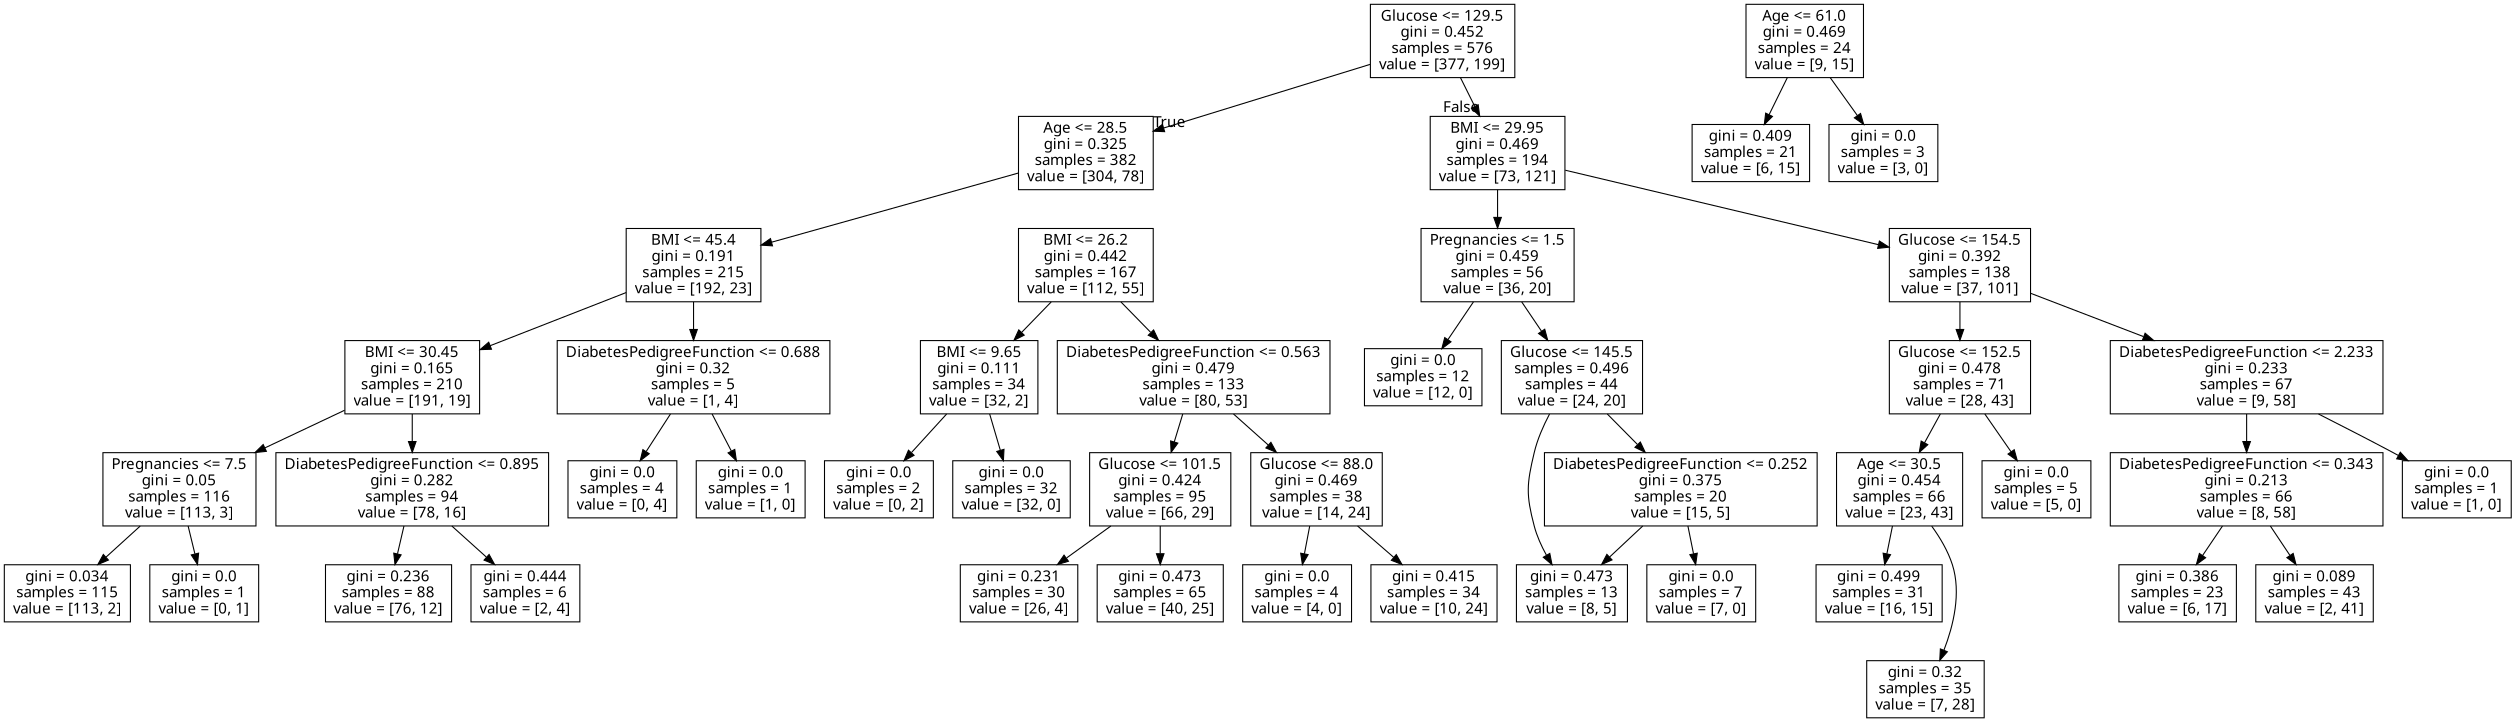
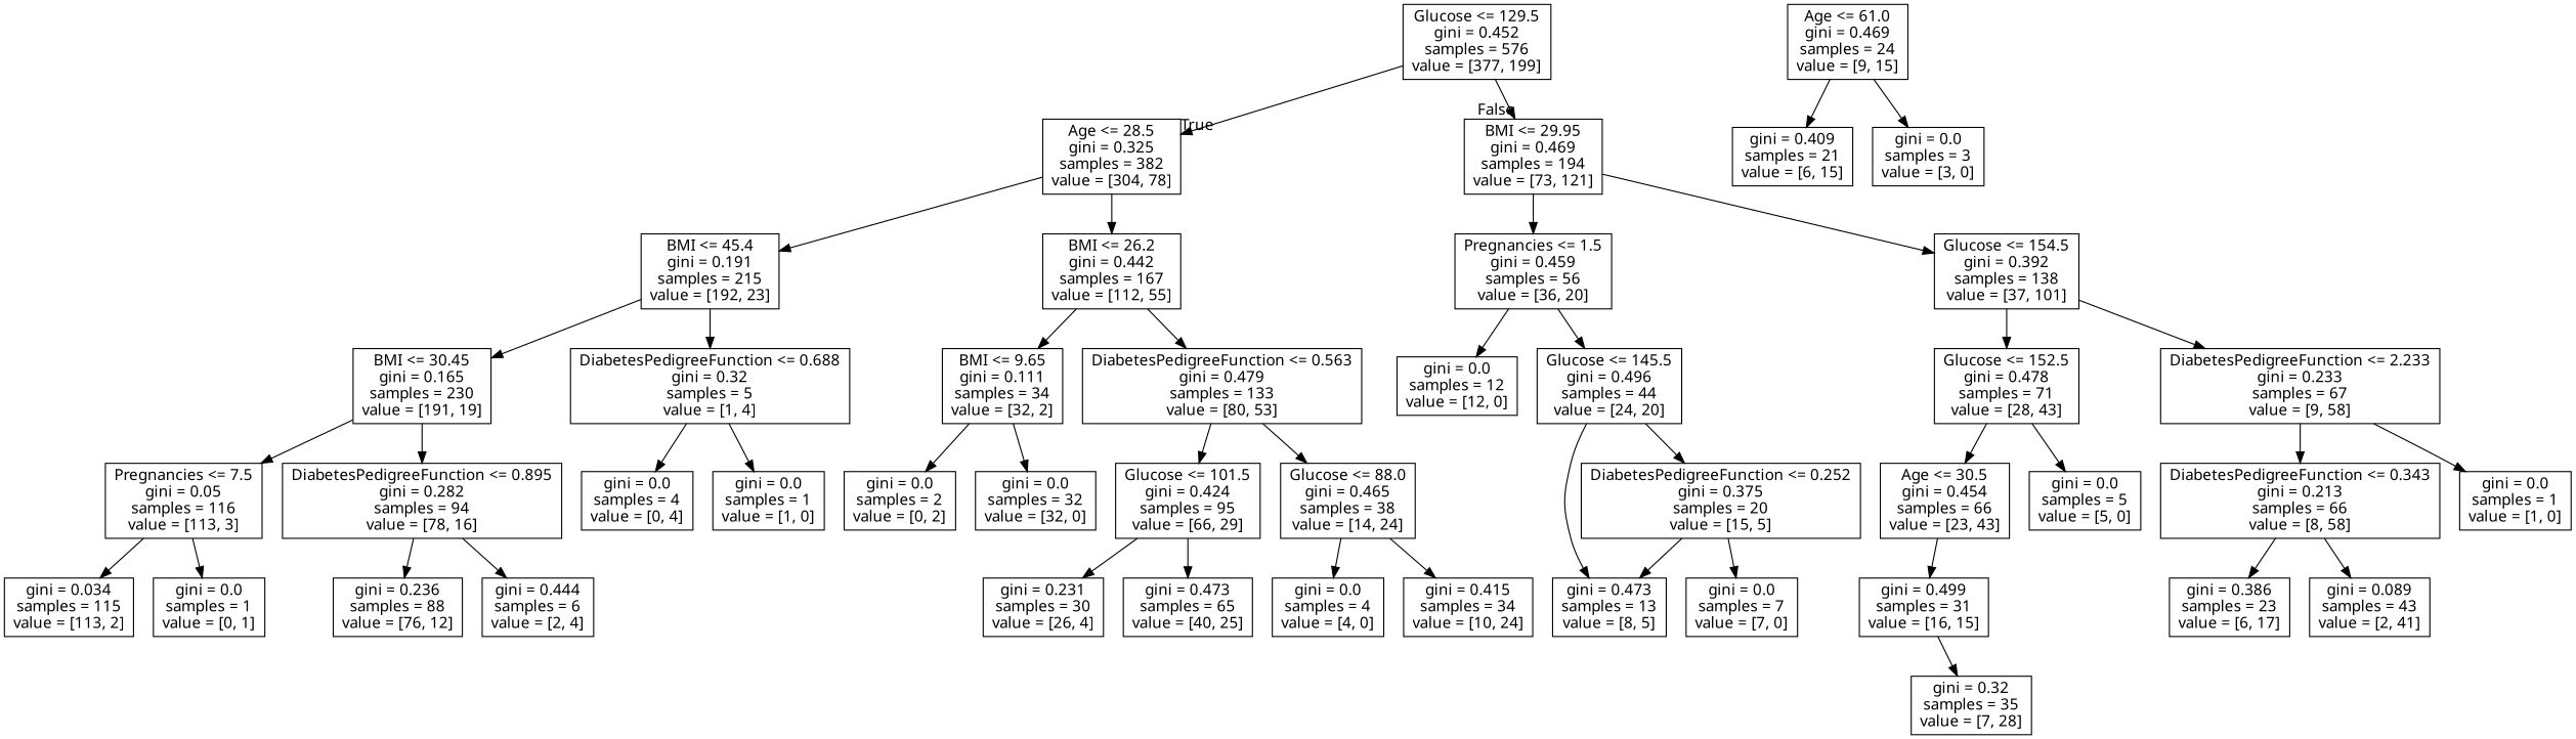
  digraph {
    fontname="Noto Sans"
    node [fontname="Noto Sans" shape=box]
    edge [fontname="Noto Sans"]
    n1 [label="Glucose <= 129.5\ngini = 0.452\nsamples = 576\nvalue = [377, 199]"]
    n2 [label="Age <= 28.5\ngini = 0.325\nsamples = 382\nvalue = [304, 78]"]
    n3 [label="BMI <= 29.95\ngini = 0.469\nsamples = 194\nvalue = [73, 121]"]
    n4 [label="BMI <= 45.4\ngini = 0.191\nsamples = 215\nvalue = [192, 23]"]
    n5 [label="BMI <= 26.2\ngini = 0.442\nsamples = 167\nvalue = [112, 55]"]
    n6 [label="Pregnancies <= 1.5\ngini = 0.459\nsamples = 56\nvalue = [36, 20]"]
    n7 [label="Glucose <= 154.5\ngini = 0.392\nsamples = 138\nvalue = [37, 101]"]
-   n8 [label="BMI <= 30.45\ngini = 0.165\nsamples = 210\nvalue = [191, 19]"]
+   n8 [label="BMI <= 30.45\ngini = 0.165\nsamples = 230\nvalue = [191, 19]"]
    n9 [label="DiabetesPedigreeFunction <= 0.688\ngini = 0.32\nsamples = 5\nvalue = [1, 4]"]
    n10 [label="BMI <= 9.65\ngini = 0.111\nsamples = 34\nvalue = [32, 2]"]
    n11 [label="DiabetesPedigreeFunction <= 0.563\ngini = 0.479\nsamples = 133\nvalue = [80, 53]"]
    n12 [label="Pregnancies <= 7.5\ngini = 0.05\nsamples = 116\nvalue = [113, 3]"]
    n13 [label="DiabetesPedigreeFunction <= 0.895\ngini = 0.282\nsamples = 94\nvalue = [78, 16]"]
    n14 [label="gini = 0.0\nsamples = 4\nvalue = [0, 4]"]
    n15 [label="gini = 0.0\nsamples = 1\nvalue = [1, 0]"]
    n16 [label="gini = 0.034\nsamples = 115\nvalue = [113, 2]"]
    n17 [label="gini = 0.0\nsamples = 1\nvalue = [0, 1]"]
    n18 [label="gini = 0.236\nsamples = 88\nvalue = [76, 12]"]
    n19 [label="gini = 0.444\nsamples = 6\nvalue = [2, 4]"]
    n20 [label="gini = 0.0\nsamples = 2\nvalue = [0, 2]"]
    n21 [label="gini = 0.0\nsamples = 32\nvalue = [32, 0]"]
    n22 [label="Glucose <= 101.5\ngini = 0.424\nsamples = 95\nvalue = [66, 29]"]
-   n23 [label="Glucose <= 88.0\ngini = 0.469\nsamples = 38\nvalue = [14, 24]"]
+   n23 [label="Glucose <= 88.0\ngini = 0.465\nsamples = 38\nvalue = [14, 24]"]
    n24 [label="gini = 0.231\nsamples = 30\nvalue = [26, 4]"]
    n25 [label="gini = 0.473\nsamples = 65\nvalue = [40, 25]"]
    n26 [label="gini = 0.0\nsamples = 4\nvalue = [4, 0]"]
    n27 [label="gini = 0.415\nsamples = 34\nvalue = [10, 24]"]
    n28 [label="gini = 0.0\nsamples = 12\nvalue = [12, 0]"]
-   n29 [label="Glucose <= 145.5\nsamples = 0.496\nsamples = 44\nvalue = [24, 20]"]
+   n29 [label="Glucose <= 145.5\ngini = 0.496\nsamples = 44\nvalue = [24, 20]"]
    n30 [label="Glucose <= 152.5\ngini = 0.478\nsamples = 71\nvalue = [28, 43]"]
    n31 [label="DiabetesPedigreeFunction <= 2.233\ngini = 0.233\nsamples = 67\nvalue = [9, 58]"]
    n32 [label="DiabetesPedigreeFunction <= 0.252\ngini = 0.375\nsamples = 20\nvalue = [15, 5]"]
    n33 [label="gini = 0.473\nsamples = 13\nvalue = [8, 5]"]
    n34 [label="gini = 0.0\nsamples = 7\nvalue = [7, 0]"]
    n35 [label="Age <= 61.0\ngini = 0.469\nsamples = 24\nvalue = [9, 15]"]
    n36 [label="gini = 0.409\nsamples = 21\nvalue = [6, 15]"]
    n37 [label="gini = 0.0\nsamples = 3\nvalue = [3, 0]"]
    n38 [label="Age <= 30.5\ngini = 0.454\nsamples = 66\nvalue = [23, 43]"]
    n39 [label="gini = 0.0\nsamples = 5\nvalue = [5, 0]"]
    n40 [label="DiabetesPedigreeFunction <= 0.343\ngini = 0.213\nsamples = 66\nvalue = [8, 58]"]
    n41 [label="gini = 0.0\nsamples = 1\nvalue = [1, 0]"]
    n42 [label="gini = 0.499\nsamples = 31\nvalue = [16, 15]"]
    n43 [label="gini = 0.32\nsamples = 35\nvalue = [7, 28]"]
    n44 [label="gini = 0.386\nsamples = 23\nvalue = [6, 17]"]
    n45 [label="gini = 0.089\nsamples = 43\nvalue = [2, 41]"]
    n1 -> n2 [headlabel=True labelangle=45 labeldistance=2.5]
    n1 -> n3 [headlabel=False labelangle=-45 labeldistance=2.5]
    n2 -> n4
+   n2 -> n5
    n3 -> n6
    n3 -> n7
    n4 -> n8
    n4 -> n9
    n5 -> n10
    n5 -> n11
    n6 -> n28
    n6 -> n29
    n7 -> n30
    n7 -> n31
    n8 -> n12
    n8 -> n13
    n9 -> n14
    n9 -> n15
    n10 -> n20
    n10 -> n21
    n11 -> n22
    n11 -> n23
    n12 -> n16
    n12 -> n17
    n13 -> n18
    n13 -> n19
    n22 -> n24
    n22 -> n25
    n23 -> n26
    n23 -> n27
    n29 -> n32
    n29 -> n33
    n30 -> n38
    n30 -> n39
    n31 -> n40
    n31 -> n41
    n32 -> n33
    n32 -> n34
    n35 -> n36
    n35 -> n37
    n38 -> n42
-   n38 -> n43
+   n42 -> n43
    n40 -> n44
    n40 -> n45
  }
